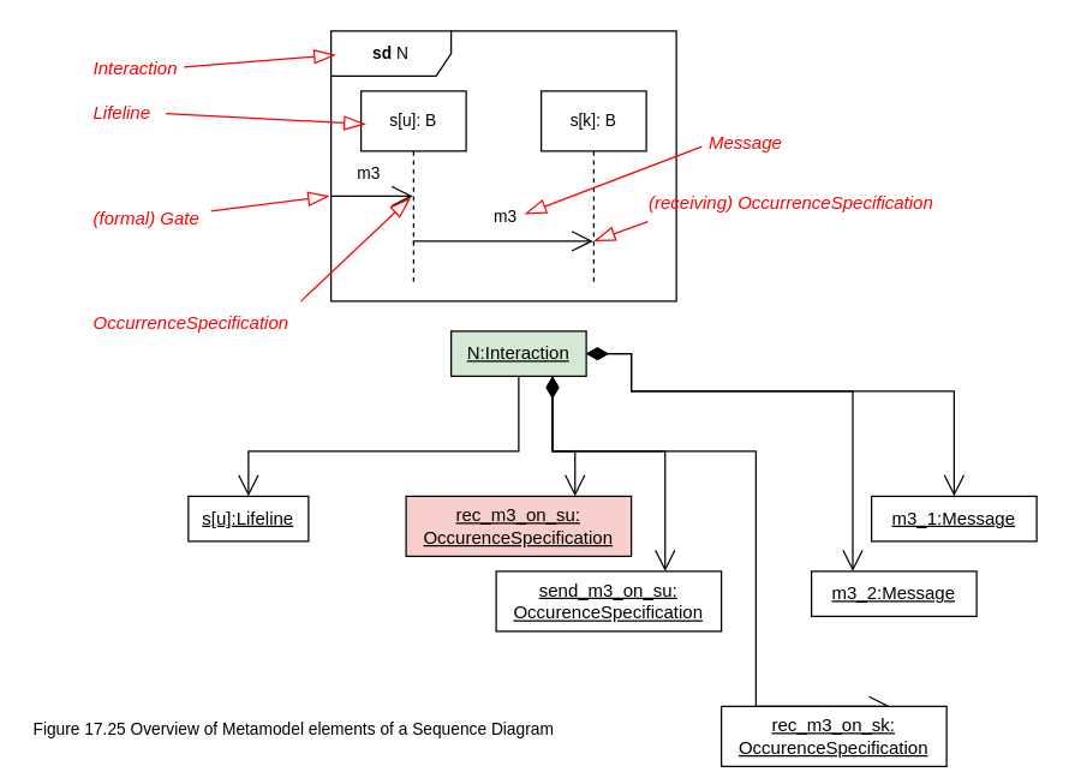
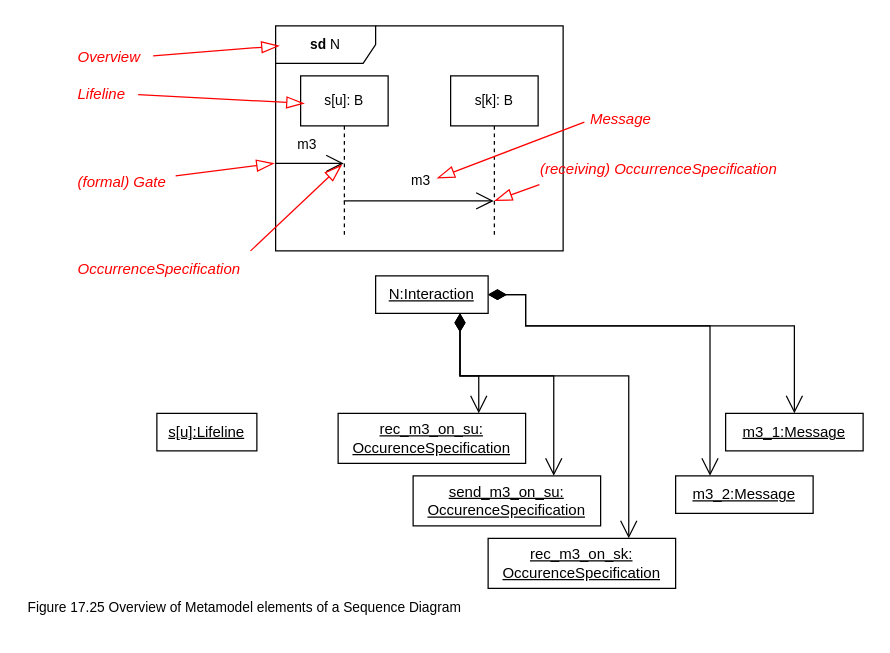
  <mxCell id="0" />
  <mxCell id="1" value="uml" parent="0" />
  <mxCell id="2" value="&lt;b&gt;sd&lt;/b&gt;&amp;nbsp;N" style="shape=umlFrame;whiteSpace=wrap;html=1;pointerEvents=0;recursiveResize=0;container=1;collapsible=0;width=80;fontFamily=Helvetica;fontSize=11;fontColor=default;height=30;" vertex="1" parent="1"><mxGeometry x="220" width="230" height="180" as="geometry" y="20" /></mxCell>
  <mxCell id="3" value="s[k]: B" style="shape=umlLifeline;perimeter=lifelinePerimeter;whiteSpace=wrap;html=1;container=1;dropTarget=0;collapsible=0;recursiveResize=0;outlineConnect=0;portConstraint=eastwest;newEdgeStyle={&quot;edgeStyle&quot;:&quot;elbowEdgeStyle&quot;,&quot;elbow&quot;:&quot;vertical&quot;,&quot;curved&quot;:0,&quot;rounded&quot;:0};fontFamily=Helvetica;fontSize=11;fontColor=default;" vertex="1" parent="2"><mxGeometry x="140" y="40" width="70" height="130" as="geometry" /></mxCell>
  <mxCell id="4" style="edgeStyle=elbowEdgeStyle;shape=connector;curved=0;rounded=0;orthogonalLoop=1;jettySize=auto;elbow=vertical;html=1;labelBackgroundColor=none;strokeColor=default;fontFamily=Helvetica;fontSize=11;fontColor=default;endArrow=open;endFill=0;endSize=12;" edge="1" parent="2"><mxGeometry relative="1" as="geometry"><mxPoint x="54.5" y="140" as="sourcePoint" /><mxPoint x="174.5" y="140" as="targetPoint" /></mxGeometry></mxCell>
  <mxCell id="5" value="m3" style="edgeLabel;html=1;align=center;verticalAlign=middle;resizable=0;points=[];fontSize=11;fontFamily=Helvetica;fontColor=default;" vertex="1" connectable="0" parent="4"><mxGeometry x="0.275" y="-3" relative="1" as="geometry"><mxPoint x="-16" y="-20" as="offset" /></mxGeometry></mxCell>
  <mxCell id="6" value="s[u]: B" style="shape=umlLifeline;perimeter=lifelinePerimeter;whiteSpace=wrap;html=1;container=1;dropTarget=0;collapsible=0;recursiveResize=0;outlineConnect=0;portConstraint=eastwest;newEdgeStyle={&quot;edgeStyle&quot;:&quot;elbowEdgeStyle&quot;,&quot;elbow&quot;:&quot;vertical&quot;,&quot;curved&quot;:0,&quot;rounded&quot;:0};fontFamily=Helvetica;fontSize=11;fontColor=default;" vertex="1" parent="2"><mxGeometry x="20" y="40" width="70" height="130" as="geometry" /></mxCell>
  <mxCell id="7" style="edgeStyle=elbowEdgeStyle;shape=connector;curved=0;rounded=0;orthogonalLoop=1;jettySize=auto;elbow=vertical;html=1;labelBackgroundColor=none;strokeColor=default;fontFamily=Helvetica;fontSize=11;fontColor=default;endArrow=open;endFill=0;endSize=12;" edge="1" parent="2"><mxGeometry relative="1" as="geometry"><mxPoint y="110" as="sourcePoint" /><mxPoint x="54.5" y="110" as="targetPoint" /></mxGeometry></mxCell>
  <mxCell id="8" value="m3" style="edgeLabel;html=1;align=center;verticalAlign=middle;resizable=0;points=[];fontSize=11;fontFamily=Helvetica;fontColor=default;" vertex="1" connectable="0" parent="7"><mxGeometry x="0.275" y="-3" relative="1" as="geometry"><mxPoint x="-11" y="-19" as="offset" /></mxGeometry></mxCell>
  <mxCell id="9" value="Figure 17.25 Overview of Metamodel elements of a Sequence Diagram" style="text;html=1;align=left;verticalAlign=middle;resizable=0;points=[];autosize=1;strokeColor=none;fillColor=none;fontSize=11;fontFamily=Helvetica;fontColor=default;" vertex="1" parent="1"><mxGeometry y="470" width="370" height="30" as="geometry" x="20" /></mxCell>
- <mxCell id="10" value="" style="edgeStyle=orthogonalEdgeStyle;rounded=0;orthogonalLoop=1;jettySize=auto;html=1;labelBackgroundColor=none;endArrow=open;endFill=0;endSize=12;" edge="1" parent="1" source="16" target="17"><mxGeometry relative="1" as="geometry"><Array as="points"><mxPoint x="345" y="300" /><mxPoint x="165" y="300" /></Array></mxGeometry></mxCell>
  <mxCell id="11" style="edgeStyle=orthogonalEdgeStyle;shape=connector;rounded=0;orthogonalLoop=1;jettySize=auto;html=1;exitX=0.75;exitY=1;exitDx=0;exitDy=0;entryX=0.75;entryY=0;entryDx=0;entryDy=0;labelBackgroundColor=none;strokeColor=default;fontFamily=Helvetica;fontSize=11;fontColor=default;startArrow=diamondThin;startFill=1;endArrow=open;endFill=0;startSize=12;endSize=12;" edge="1" parent="1" source="16" target="18"><mxGeometry relative="1" as="geometry"><Array as="points"><mxPoint x="368" y="300" /><mxPoint x="383" y="300" /></Array></mxGeometry></mxCell>
  <mxCell id="12" style="edgeStyle=orthogonalEdgeStyle;shape=connector;rounded=0;orthogonalLoop=1;jettySize=auto;html=1;exitX=0.75;exitY=1;exitDx=0;exitDy=0;entryX=0.75;entryY=0;entryDx=0;entryDy=0;labelBackgroundColor=none;strokeColor=default;fontFamily=Helvetica;fontSize=11;fontColor=default;startArrow=diamondThin;startFill=1;endArrow=open;endFill=0;startSize=12;endSize=12;" edge="1" parent="1" source="16" target="19"><mxGeometry relative="1" as="geometry"><Array as="points"><mxPoint x="368" y="300" /><mxPoint x="443" y="300" /></Array></mxGeometry></mxCell>
  <mxCell id="13" style="edgeStyle=orthogonalEdgeStyle;shape=connector;rounded=0;orthogonalLoop=1;jettySize=auto;html=1;exitX=0.75;exitY=1;exitDx=0;exitDy=0;entryX=0.75;entryY=0;entryDx=0;entryDy=0;labelBackgroundColor=none;strokeColor=default;fontFamily=Helvetica;fontSize=11;fontColor=default;startArrow=diamondThin;startFill=1;endArrow=open;endFill=0;startSize=12;endSize=12;" edge="1" parent="1" source="16" target="20"><mxGeometry relative="1" as="geometry"><Array as="points"><mxPoint x="368" y="300" /><mxPoint x="503" y="300" /></Array></mxGeometry></mxCell>
  <mxCell id="14" style="edgeStyle=orthogonalEdgeStyle;shape=connector;rounded=0;orthogonalLoop=1;jettySize=auto;html=1;entryX=0.5;entryY=0;entryDx=0;entryDy=0;labelBackgroundColor=none;strokeColor=default;fontFamily=Helvetica;fontSize=11;fontColor=default;startArrow=diamondThin;startFill=1;endArrow=open;endFill=0;startSize=12;endSize=12;" edge="1" parent="1" source="16" target="22"><mxGeometry relative="1" as="geometry"><Array as="points"><mxPoint x="420" y="235" /><mxPoint x="420" y="260" /><mxPoint x="635" y="260" /></Array></mxGeometry></mxCell>
  <mxCell id="15" style="edgeStyle=orthogonalEdgeStyle;shape=connector;rounded=0;orthogonalLoop=1;jettySize=auto;html=1;entryX=0.25;entryY=0;entryDx=0;entryDy=0;labelBackgroundColor=none;strokeColor=default;fontFamily=Helvetica;fontSize=11;fontColor=default;startArrow=diamondThin;startFill=1;endArrow=open;endFill=0;startSize=12;endSize=12;" edge="1" parent="1" source="16" target="21"><mxGeometry relative="1" as="geometry"><Array as="points"><mxPoint x="420" y="235" /><mxPoint x="420" y="260" /><mxPoint x="568" y="260" /></Array></mxGeometry></mxCell>
- <mxCell id="16" value="&lt;u&gt;N:Interaction&lt;/u&gt;" style="whiteSpace=wrap;html=1;fillColor=#d5e8d4;" vertex="1" parent="1"><mxGeometry x="300" y="220" width="90" height="30" as="geometry" /></mxCell>
+ <mxCell id="16" value="&lt;u&gt;N:Interaction&lt;/u&gt;" style="whiteSpace=wrap;html=1;" vertex="1" parent="1"><mxGeometry x="300" y="220" width="90" height="30" as="geometry" /></mxCell>
  <mxCell id="17" value="&lt;u&gt;s[u]:Lifeline&lt;/u&gt;" style="whiteSpace=wrap;html=1;" vertex="1" parent="1"><mxGeometry x="125" y="330" width="80" height="30" as="geometry" /></mxCell>
- <mxCell id="18" value="&lt;u&gt;rec_m3_on_su:&lt;br&gt;OccurenceSpecification&lt;br&gt;&lt;/u&gt;" style="whiteSpace=wrap;html=1;fillColor=#f8cecc;" vertex="1" parent="1"><mxGeometry x="270" y="330" width="150" height="40" as="geometry" /></mxCell>
+ <mxCell id="18" value="&lt;u&gt;rec_m3_on_su:&lt;br&gt;OccurenceSpecification&lt;br&gt;&lt;/u&gt;" style="whiteSpace=wrap;html=1;" vertex="1" parent="1"><mxGeometry x="270" y="330" width="150" height="40" as="geometry" /></mxCell>
  <mxCell id="19" value="&lt;u&gt;send_m3_on_su:&lt;br&gt;OccurenceSpecification&lt;br&gt;&lt;/u&gt;" style="whiteSpace=wrap;html=1;" vertex="1" parent="1"><mxGeometry x="330" y="380" width="150" height="40" as="geometry" /></mxCell>
- <mxCell id="20" value="&lt;u&gt;rec_m3_on_sk:&lt;br&gt;OccurenceSpecification&lt;br&gt;&lt;/u&gt;" style="whiteSpace=wrap;html=1;" vertex="1" parent="1"><mxGeometry x="480" y="470" width="150" height="40" as="geometry" /></mxCell>
+ <mxCell id="20" value="&lt;u&gt;rec_m3_on_sk:&lt;br&gt;OccurenceSpecification&lt;br&gt;&lt;/u&gt;" style="whiteSpace=wrap;html=1;" vertex="1" parent="1"><mxGeometry x="390" y="430" width="150" height="40" as="geometry" /></mxCell>
  <mxCell id="21" value="&lt;u&gt;m3_2:Message&lt;br&gt;&lt;/u&gt;" style="whiteSpace=wrap;html=1;" vertex="1" parent="1"><mxGeometry x="540" y="380" width="110" height="30" as="geometry" /></mxCell>
  <mxCell id="22" value="&lt;u&gt;m3_1:Message&lt;br&gt;&lt;/u&gt;" style="whiteSpace=wrap;html=1;" vertex="1" parent="1"><mxGeometry x="580" y="330" width="110" height="30" as="geometry" /></mxCell>
  <mxCell id="23" value="annotation" parent="0" />
  <mxCell id="24" value="Lifeline" style="text;html=1;align=left;verticalAlign=middle;resizable=0;points=[];autosize=1;strokeColor=none;fillColor=none;fontColor=#FF0000;fontStyle=2;fontSize=12;container=0;" vertex="1" parent="23"><mxGeometry x="60" y="60" width="60" height="30" as="geometry" /></mxCell>
  <mxCell id="25" style="rounded=0;orthogonalLoop=1;jettySize=auto;html=1;endArrow=blockThin;endFill=0;endSize=12;strokeColor=#FF0000;" edge="1" parent="23"><mxGeometry relative="1" as="geometry"><mxPoint x="243" y="82" as="targetPoint" /><mxPoint x="110" y="75" as="sourcePoint" /></mxGeometry></mxCell>
- <mxCell id="26" value="Interaction" style="text;html=1;align=left;verticalAlign=middle;resizable=0;points=[];autosize=1;strokeColor=none;fillColor=none;fontColor=#FF0000;fontStyle=2;fontSize=12;container=0;" vertex="1" parent="23"><mxGeometry x="60" y="30" width="80" height="30" as="geometry" /></mxCell>
+ <mxCell id="26" value="Overview" style="text;html=1;align=left;verticalAlign=middle;resizable=0;points=[];autosize=1;strokeColor=none;fillColor=none;fontColor=#FF0000;fontStyle=2;fontSize=12;container=0;" vertex="1" parent="23"><mxGeometry x="60" y="30" width="80" height="30" as="geometry" /></mxCell>
  <mxCell id="27" style="rounded=0;orthogonalLoop=1;jettySize=auto;html=1;endArrow=blockThin;endFill=0;endSize=12;strokeColor=#FF0000;" edge="1" parent="23"><mxGeometry relative="1" as="geometry"><mxPoint x="223" y="36" as="targetPoint" /><mxPoint x="122" y="44" as="sourcePoint" /></mxGeometry></mxCell>
  <mxCell id="28" value="(formal) Gate" style="text;html=1;align=left;verticalAlign=middle;resizable=0;points=[];autosize=1;strokeColor=none;fillColor=none;fontColor=#FF0000;fontStyle=2;fontSize=12;container=0;" vertex="1" parent="23"><mxGeometry x="60" y="130" width="90" height="30" as="geometry" /></mxCell>
  <mxCell id="29" value="OccurrenceSpecification" style="text;html=1;align=left;verticalAlign=middle;resizable=0;points=[];autosize=1;strokeColor=none;fillColor=none;fontColor=#FF0000;fontStyle=2;fontSize=12;container=0;" vertex="1" parent="23"><mxGeometry x="60" y="200" width="150" height="30" as="geometry" /></mxCell>
  <mxCell id="30" value="(receiving) OccurrenceSpecification" style="text;html=1;align=left;verticalAlign=middle;resizable=0;points=[];autosize=1;strokeColor=none;fillColor=none;fontColor=#FF0000;fontStyle=2;fontSize=12;container=0;" vertex="1" parent="23"><mxGeometry x="430" y="120" width="210" height="30" as="geometry" /></mxCell>
  <mxCell id="31" value="Message" style="text;html=1;align=left;verticalAlign=middle;resizable=0;points=[];autosize=1;strokeColor=none;fillColor=none;fontColor=#FF0000;fontStyle=2;fontSize=12;container=0;" vertex="1" parent="23"><mxGeometry x="470" y="80" width="70" height="30" as="geometry" /></mxCell>
  <mxCell id="32" style="rounded=0;orthogonalLoop=1;jettySize=auto;html=1;endArrow=blockThin;endFill=0;endSize=12;strokeColor=#FF0000;exitX=0.889;exitY=0.333;exitDx=0;exitDy=0;exitPerimeter=0;" edge="1" parent="23" source="28"><mxGeometry relative="1" as="geometry"><mxPoint x="219" y="130" as="targetPoint" /><mxPoint x="120" y="85" as="sourcePoint" /></mxGeometry></mxCell>
  <mxCell id="33" style="rounded=0;orthogonalLoop=1;jettySize=auto;html=1;endArrow=blockThin;endFill=0;endSize=12;strokeColor=#FF0000;exitX=0.933;exitY=0;exitDx=0;exitDy=0;exitPerimeter=0;" edge="1" parent="23" source="29"><mxGeometry relative="1" as="geometry"><mxPoint x="273" y="131" as="targetPoint" /><mxPoint x="150" y="150" as="sourcePoint" /></mxGeometry></mxCell>
  <mxCell id="34" style="rounded=0;orthogonalLoop=1;jettySize=auto;html=1;endArrow=blockThin;endFill=0;endSize=12;strokeColor=#FF0000;exitX=0.005;exitY=0.9;exitDx=0;exitDy=0;exitPerimeter=0;" edge="1" parent="23" source="30"><mxGeometry relative="1" as="geometry"><mxPoint x="395" y="160" as="targetPoint" /><mxPoint x="150" y="150" as="sourcePoint" /></mxGeometry></mxCell>
  <mxCell id="35" style="rounded=0;orthogonalLoop=1;jettySize=auto;html=1;endArrow=blockThin;endFill=0;endSize=12;strokeColor=#FF0000;exitX=-0.043;exitY=0.567;exitDx=0;exitDy=0;exitPerimeter=0;" edge="1" parent="23" source="31"><mxGeometry relative="1" as="geometry"><mxPoint x="349" y="142" as="targetPoint" /><mxPoint x="441" y="157" as="sourcePoint" /></mxGeometry></mxCell>
